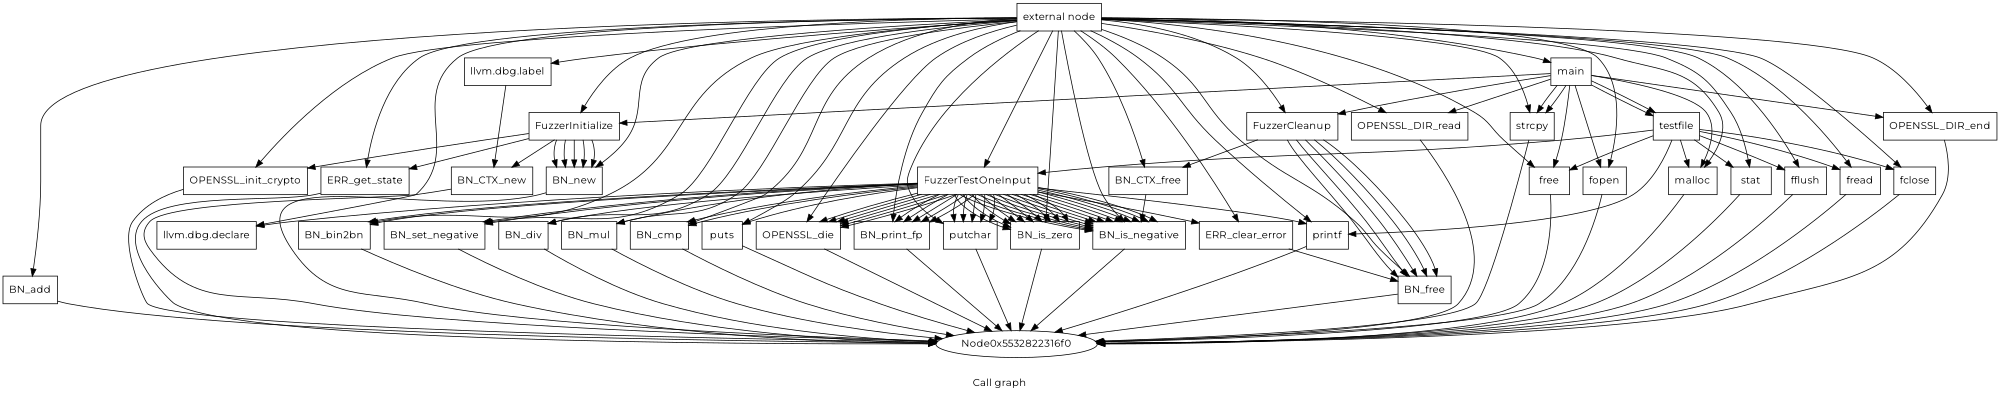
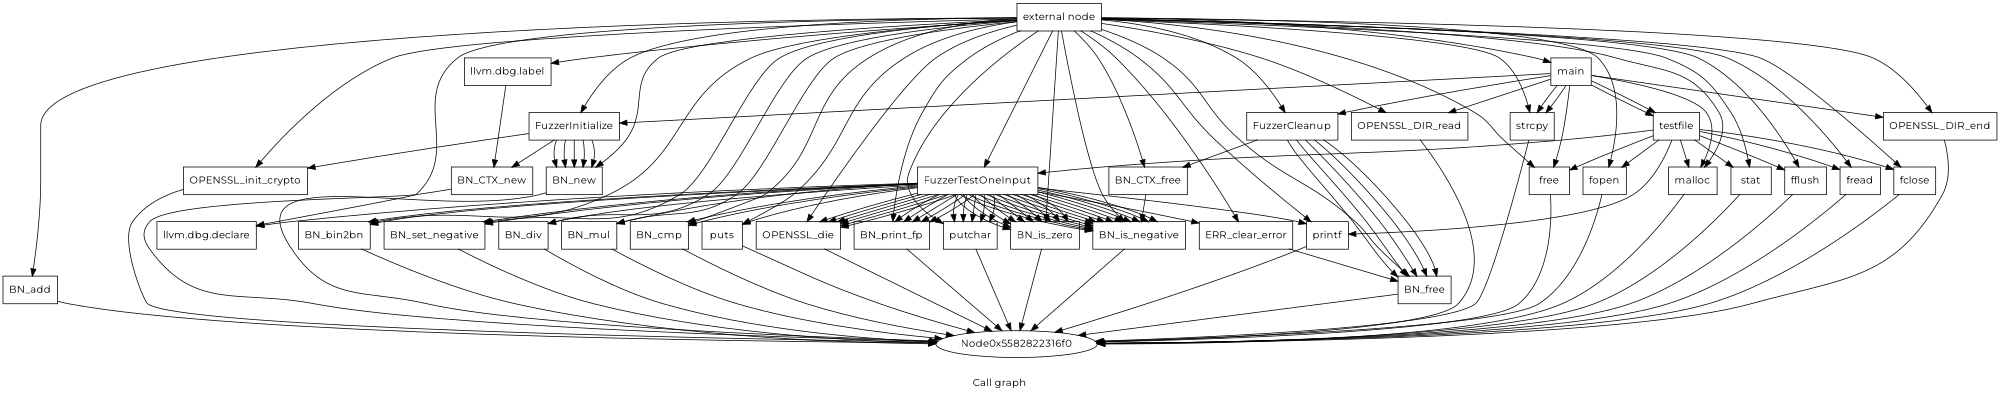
  digraph {
    fontname=Montserrat
    label="Call graph"
    node [fontname=Montserrat shape=record]
    edge [fontname=Montserrat]
    n1 [label="{external node}"]
    n2 [label="{FuzzerInitialize}"]
    n3 [label="{llvm.dbg.declare}"]
    n4 [label="{BN_new}"]
    n5 [label="{OPENSSL_init_crypto}"]
-   n6 [label="{ERR_get_state}"]
    n7 [label="{FuzzerTestOneInput}"]
    n8 [label="{BN_bin2bn}"]
    n9 [label="{OPENSSL_die}"]
    n10 [label="{BN_set_negative}"]
    n11 [label="{BN_is_zero}"]
    n12 [label="{BN_div}"]
    n13 [label="{BN_is_negative}"]
    n14 [label="{BN_mul}"]
    n15 [label="{BN_add}"]
    n16 [label="{BN_cmp}"]
    n17 [label="{BN_print_fp}"]
    n18 [label="{putchar}"]
    n19 [label="{printf}"]
    n20 [label="{puts}"]
    n21 [label="{llvm.dbg.label}"]
    n22 [label="{ERR_clear_error}"]
    n23 [label="{FuzzerCleanup}"]
    n24 [label="{BN_free}"]
    n25 [label="{BN_CTX_free}"]
    n26 [label="{main}"]
    n27 [label="{OPENSSL_DIR_read}"]
    n28 [label="{malloc}"]
    n29 [label="{strcpy}"]
    n30 [label="{OPENSSL_DIR_end}"]
    n31 [label="{free}"]
    n32 [label="{stat}"]
    n33 [label="{fflush}"]
    n34 [label="{fopen}"]
    n35 [label="{fread}"]
    n36 [label="{fclose}"]
    n37 [label="{BN_CTX_new}"]
-   Node0x5582822316f0 [label=Node0x5532822316f0 shape=""]
+   Node0x5582822316f0 [shape=""]
    n39 [label="{testfile}"]
    n1 -> n2
    n1 -> n3
    n1 -> n4
    n1 -> n5
-   n1 -> n6
    n1 -> n7
    n1 -> n8
    n1 -> n9
    n1 -> n10
    n1 -> n11
    n1 -> n12
    n1 -> n13
    n1 -> n14
    n1 -> n15
    n1 -> n16
    n1 -> n17
    n1 -> n18
    n1 -> n19
    n1 -> n20
    n1 -> n21
    n1 -> n22
    n1 -> n23
    n1 -> n24
    n1 -> n25
    n1 -> n26
    n1 -> n27
    n1 -> n28
    n1 -> n29
    n1 -> n30
    n1 -> n31
    n1 -> n32
    n1 -> n33
    n1 -> n34
    n1 -> n35
    n1 -> n36
    n2 -> n4
    n2 -> n4
    n2 -> n4
    n2 -> n4
    n2 -> n4
    n2 -> n5
-   n2 -> n6
    n2 -> n37
    n4 -> Node0x5582822316f0
    n5 -> Node0x5582822316f0
-   n6 -> Node0x5582822316f0
    n7 -> n3
    n7 -> n8
    n7 -> n8
    n7 -> n9
    n7 -> n9
    n7 -> n9
    n7 -> n9
    n7 -> n9
    n7 -> n9
    n7 -> n10
    n7 -> n10
    n7 -> n11
    n7 -> n11
    n7 -> n11
    n7 -> n11
    n7 -> n11
    n7 -> n11
    n7 -> n11
    n7 -> n11
    n7 -> n11
    n7 -> n11
    n7 -> n12
    n7 -> n13
    n7 -> n13
    n7 -> n13
    n7 -> n13
    n7 -> n13
    n7 -> n13
    n7 -> n13
    n7 -> n13
    n7 -> n13
    n7 -> n13
    n7 -> n13
    n7 -> n13
    n7 -> n13
    n7 -> n13
    n7 -> n14
    n7 -> n16
    n7 -> n16
    n7 -> n17
    n7 -> n17
    n7 -> n17
    n7 -> n17
    n7 -> n17
    n7 -> n18
    n7 -> n18
    n7 -> n18
    n7 -> n18
    n7 -> n18
    n7 -> n19
    n7 -> n20
    n7 -> n22
    n8 -> Node0x5582822316f0
    n9 -> Node0x5582822316f0
    n10 -> Node0x5582822316f0
    n11 -> Node0x5582822316f0
    n12 -> Node0x5582822316f0
    n13 -> Node0x5582822316f0
    n14 -> Node0x5582822316f0
    n15 -> Node0x5582822316f0
    n16 -> Node0x5582822316f0
    n17 -> Node0x5582822316f0
    n18 -> Node0x5582822316f0
    n19 -> Node0x5582822316f0
    n20 -> Node0x5582822316f0
    n21 -> n37
    n22 -> n24
    n23 -> n24
    n23 -> n24
    n23 -> n24
    n23 -> n24
    n23 -> n24
    n23 -> n25
    n24 -> Node0x5582822316f0
    n25 -> n13
    n26 -> n2
    n26 -> n23
    n26 -> n27
    n26 -> n28
    n26 -> n29
    n26 -> n29
    n26 -> n30
    n26 -> n31
    n26 -> n39
    n26 -> n39
    n27 -> Node0x5582822316f0
    n28 -> Node0x5582822316f0
    n29 -> Node0x5582822316f0
    n30 -> Node0x5582822316f0
    n31 -> Node0x5582822316f0
    n32 -> Node0x5582822316f0
    n33 -> Node0x5582822316f0
    n34 -> Node0x5582822316f0
    n35 -> Node0x5582822316f0
    n36 -> Node0x5582822316f0
    n37 -> Node0x5582822316f0
    n39 -> n7
    n39 -> n19
    n39 -> n28
    n39 -> n31
    n39 -> n32
    n39 -> n33
-   n26 -> n34
+   n39 -> n34
    n39 -> n35
    n39 -> n36
  }
